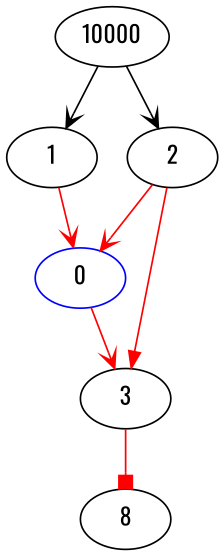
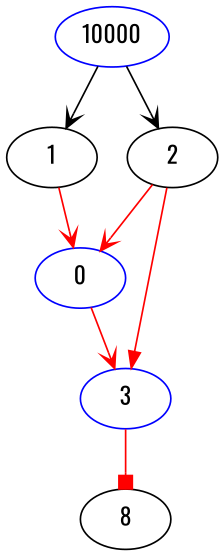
  digraph {
    fontname=Oswald
    node [color=black fontname=Oswald]
    edge [arrowhead=vee color=red fontname=Oswald]
    n1 [color=blue label=0]
-   n2 [label=3]
+   n2 [color=blue label=3]
    n3 [label=8]
    n4 [label=1]
    n5 [label=2]
-   n6 [label=10000]
+   n6 [color=blue label=10000]
    n1 -> n2
    n2 -> n3 [arrowhead=box]
    n4 -> n1
    n5 -> n1
    n5 -> n2 [arrowhead=normal]
    n6 -> n4 [color=black]
    n6 -> n5 [color=black]
  }
